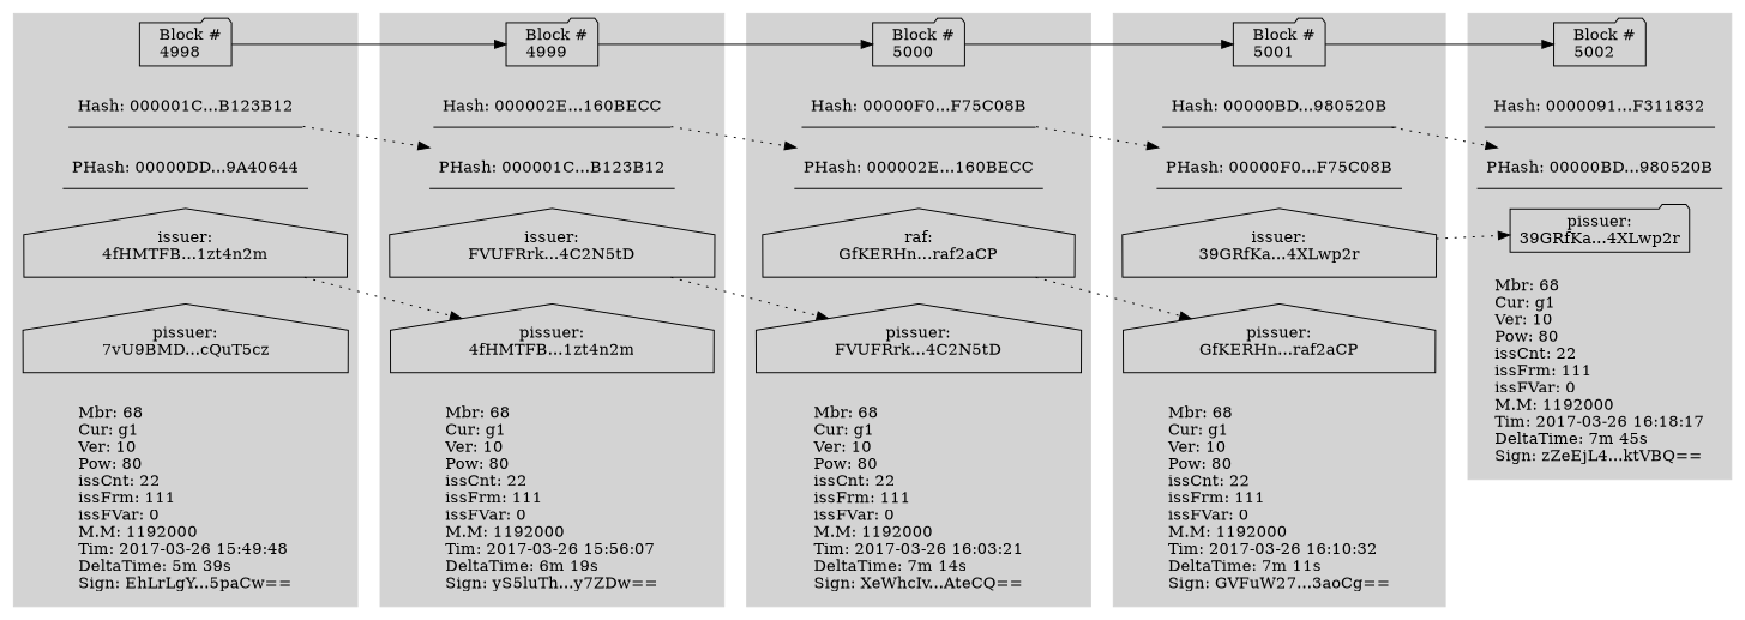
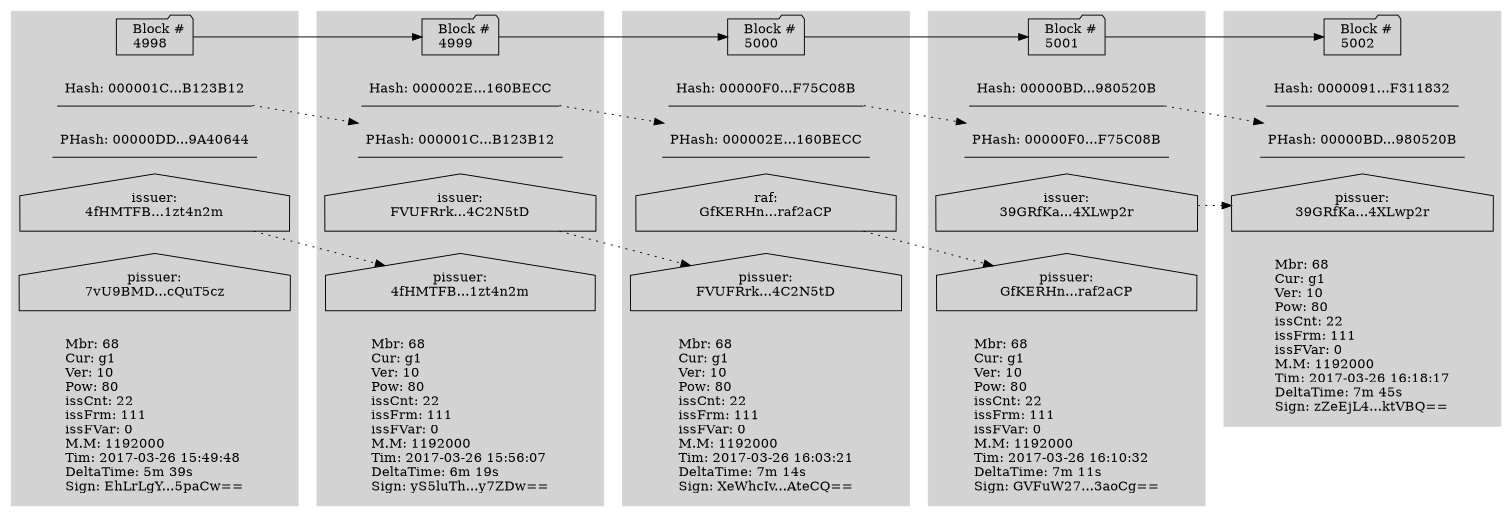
  digraph {
    fontname="DejaVu Serif"
    rankdir=LR
    node [fontname="DejaVu Serif" shape=underline]
    edge [fontname="DejaVu Serif" weight=0 style=dotted]
    n1 [label="  Block #\n4998  " shape=folder]
    n2 [label="Hash: 000001C...B123B12"]
    n3 [label="PHash: 00000DD...9A40644"]
    n4 [label="issuer:\n4fHMTFB...1zt4n2m" shape=house]
    n5 [label="pissuer:\n7vU9BMD...cQuT5cz" shape=house]
    n6 [label="Mbr: 68\lCur: g1\lVer: 10\lPow: 80\lissCnt: 22\lissFrm: 111\lissFVar: 0\lM.M: 1192000\lTim: 2017-03-26 15:49:48\lDeltaTime: 5m 39s\lSign: EhLrLgY...5paCw==\l" labeljust=l shape=plaintext]
    n7 [label="  Block #\n4999  " shape=folder]
    n8 [label="Hash: 000002E...160BECC"]
    n9 [label="PHash: 000001C...B123B12"]
    n10 [label="issuer:\nFVUFRrk...4C2N5tD" shape=house]
    n11 [label="pissuer:\n4fHMTFB...1zt4n2m" shape=house]
    n12 [label="Mbr: 68\lCur: g1\lVer: 10\lPow: 80\lissCnt: 22\lissFrm: 111\lissFVar: 0\lM.M: 1192000\lTim: 2017-03-26 15:56:07\lDeltaTime: 6m 19s\lSign: yS5luTh...y7ZDw==\l" labeljust=l shape=plaintext]
    n13 [label="  Block #\n5000  " shape=folder]
    n14 [label="Hash: 00000F0...F75C08B"]
    n15 [label="PHash: 000002E...160BECC"]
    n16 [label="raf:\nGfKERHn...raf2aCP" shape=house]
    n17 [label="pissuer:\nFVUFRrk...4C2N5tD" shape=house]
    n18 [label="Mbr: 68\lCur: g1\lVer: 10\lPow: 80\lissCnt: 22\lissFrm: 111\lissFVar: 0\lM.M: 1192000\lTim: 2017-03-26 16:03:21\lDeltaTime: 7m 14s\lSign: XeWhcIv...AteCQ==\l" labeljust=l shape=plaintext]
    n19 [label="  Block #\n5001  " shape=folder]
    n20 [label="Hash: 00000BD...980520B"]
    n21 [label="PHash: 00000F0...F75C08B"]
    n22 [label="issuer:\n39GRfKa...4XLwp2r" shape=house]
    n23 [label="pissuer:\nGfKERHn...raf2aCP" shape=house]
    n24 [label="Mbr: 68\lCur: g1\lVer: 10\lPow: 80\lissCnt: 22\lissFrm: 111\lissFVar: 0\lM.M: 1192000\lTim: 2017-03-26 16:10:32\lDeltaTime: 7m 11s\lSign: GVFuW27...3aoCg==\l" labeljust=l shape=plaintext]
    n25 [label="  Block #\n5002  " shape=folder]
    n26 [label="Hash: 0000091...F311832"]
    n27 [label="PHash: 00000BD...980520B"]
-   n28 [label="pissuer:\n39GRfKa...4XLwp2r" shape=folder]
+   n28 [label="pissuer:\n39GRfKa...4XLwp2r" shape=house]
    n29 [label="Mbr: 68\lCur: g1\lVer: 10\lPow: 80\lissCnt: 22\lissFrm: 111\lissFVar: 0\lM.M: 1192000\lTim: 2017-03-26 16:18:17\lDeltaTime: 7m 45s\lSign: zZeEjL4...ktVBQ==\l" labeljust=l shape=plaintext]
    subgraph cluster_1 {
      color=lightgrey
      rankdir=TB
      style=filled
      n1
      n2
      n3
      n4
      n5
      n6
    }
    subgraph cluster_2 {
      color=lightgrey
      rankdir=TB
      style=filled
      n7
      n8
      n9
      n10
      n11
      n12
    }
    subgraph cluster_3 {
      color=lightgrey
      rankdir=TB
      style=filled
      n13
      n14
      n15
      n16
      n17
      n18
    }
    subgraph cluster_4 {
      color=lightgrey
      rankdir=TB
      style=filled
      n19
      n20
      n21
      n22
      n23
      n24
    }
    subgraph cluster_5 {
      color=lightgrey
      rankdir=TB
      style=filled
      n25
      n26
      n27
      n28
      n29
    }
    subgraph cluster_6 {
      color=black
    }
    n1 -> n7 [weight=10 style=""]
    n2 -> n9
    n4 -> n11
    n7 -> n13 [weight=10 style=""]
    n8 -> n15
    n10 -> n17
    n13 -> n19 [weight=10 style=""]
    n14 -> n21
    n16 -> n23
    n19 -> n25 [weight=10 style=""]
    n20 -> n27
    n22 -> n28
  }
